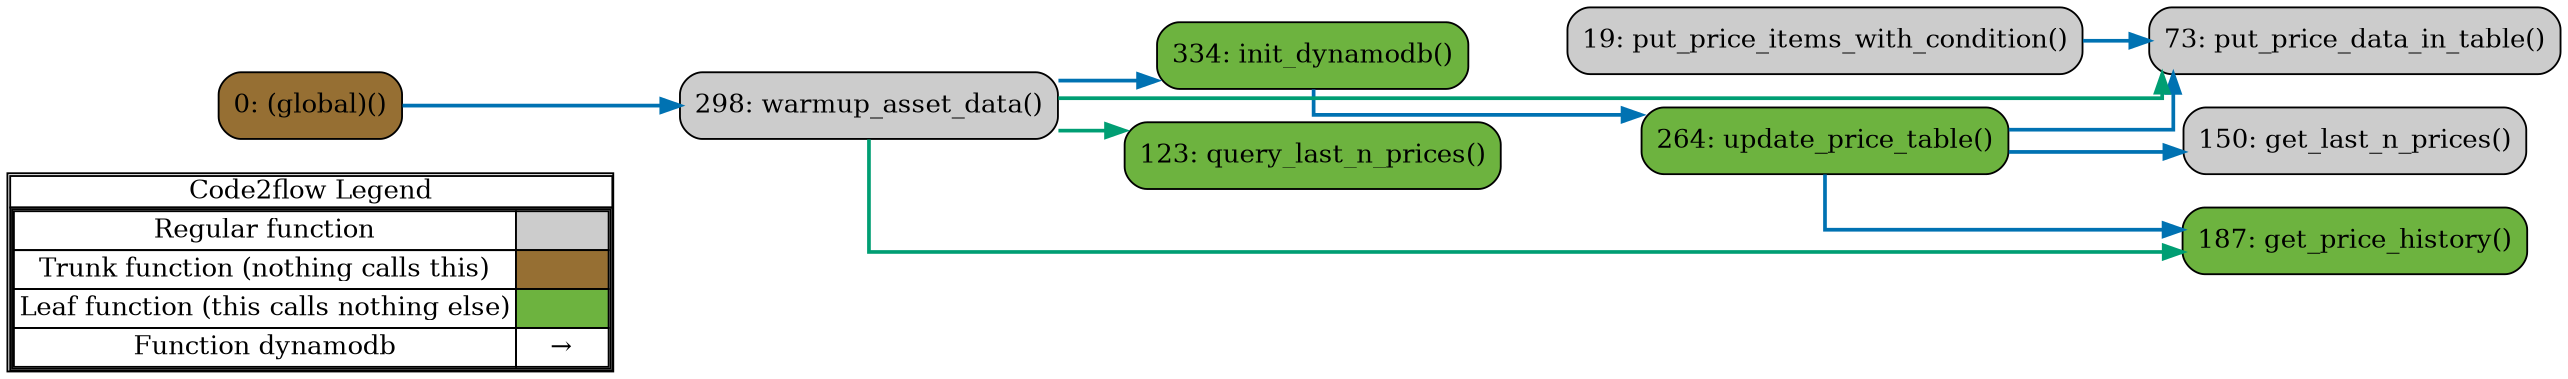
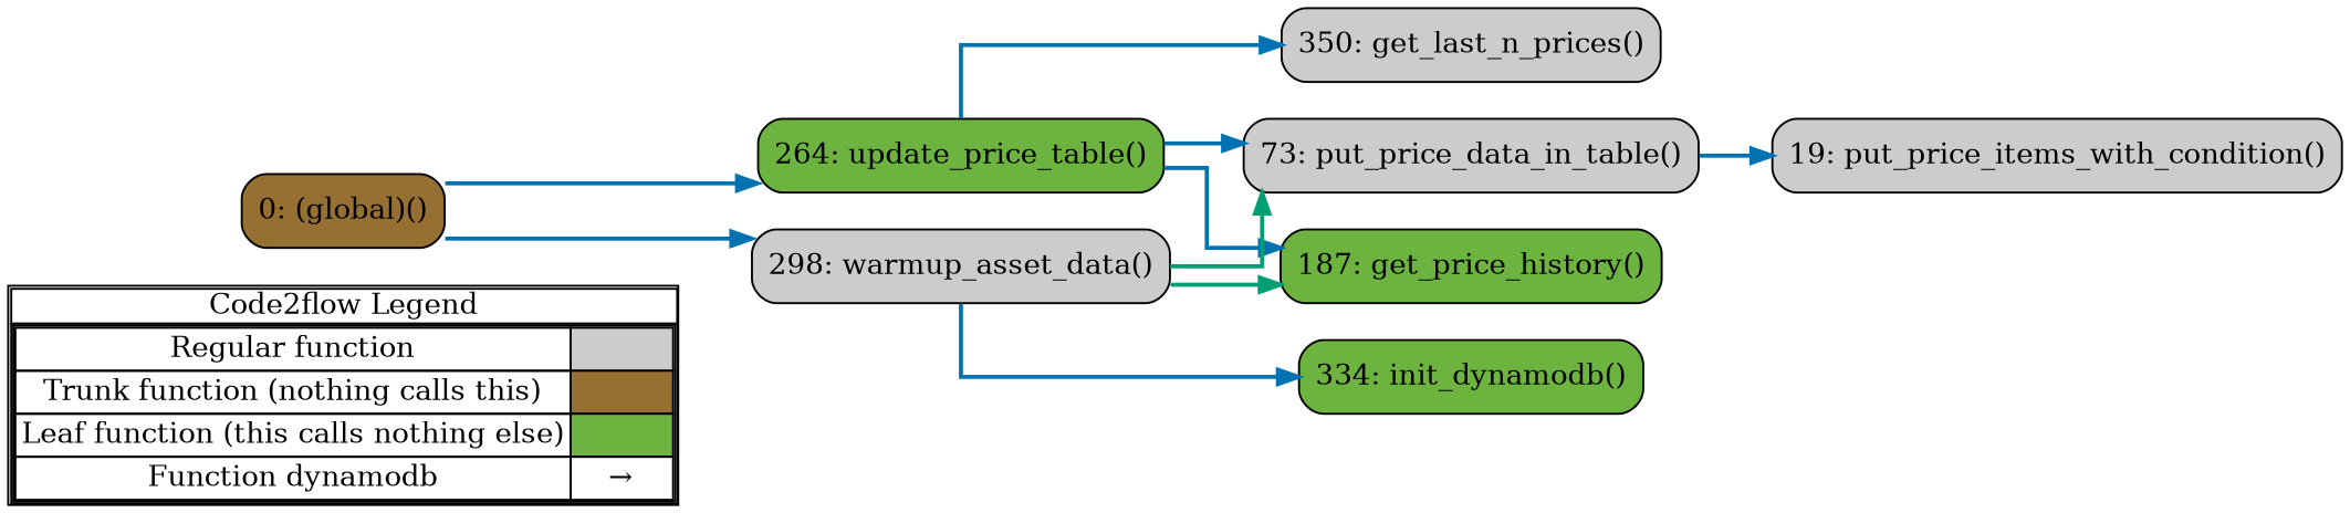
  digraph {
    concentrate=true
    rankdir=LR
    splines=ortho
    node [shape=rect fillcolor="#cccccc" style="rounded,filled"]
    edge [color="#0072B2" penwidth=2]
    n1 [label=<         <table cellspacing="0" cellpadding="0" border="1"><tr><td>Code2flow Legend</td></tr><tr><td>         <table cellspacing="0">         <tr><td>Regular function</td><td width="50px" bgcolor='#cccccc'></td></tr>         <tr><td>Trunk function (nothing calls this)</td><td bgcolor='#966F33'></td></tr>         <tr><td>Leaf function (this calls nothing else)</td><td bgcolor='#6db33f'></td></tr>         <tr><td>Function dynamodb</td><td><font color='black'>&#8594;</font></td></tr>         </table></td></tr></table>         > margin=0 shape=none fillcolor="" style=""]
-   n2 [label="150: get_last_n_prices()"]
+   n2 [label="350: get_last_n_prices()"]
    n3 [label="73: put_price_data_in_table()"]
    n4 [label="19: put_price_items_with_condition()"]
-   n5 [fillcolor="#6db33f" label="123: query_last_n_prices()"]
    n6 [fillcolor="#6db33f" label="187: get_price_history()"]
    n7 [fillcolor="#966F33" label="0: (global)()"]
    n8 [fillcolor="#6db33f" label="334: init_dynamodb()"]
    n9 [fillcolor="#6db33f" label="264: update_price_table()"]
    n10 [label="298: warmup_asset_data()"]
    subgraph sub_1 {
      label=legend
      rank=min
      n1
    }
    subgraph sub_2 {
      label="File: data_grabber"
      style=dotted
      n7
      n8
      n9
      n10
      subgraph sub_3 {
        label="Class: DBOps"
        style=dotted
        n2
        n3
        n4
-       n5
      }
      subgraph sub_4 {
        label="Class: YahooFinanceAPI"
        style=dotted
        n6
      }
    }
-   n4 -> n3
-   n8 -> n9
+   n3 -> n4
+   n7 -> n9
    n7 -> n10
    n9 -> n2
    n9 -> n3
    n9 -> n6
    n9 -> n6
    n10 -> n3 [color="#009E73"]
-   n10 -> n5 [color="#009E73"]
    n10 -> n6 [color="#009E73"]
    n10 -> n8
  }
